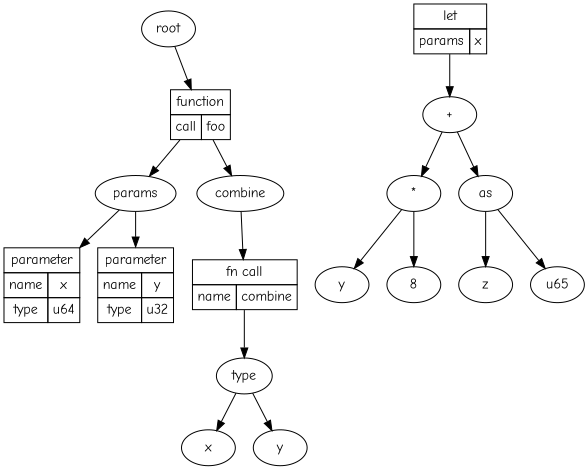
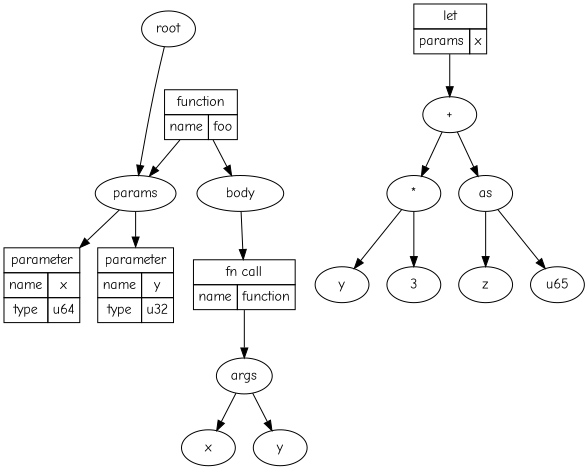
  digraph {
    fontname="Comic Neue"
    node [fontname="Comic Neue"]
    edge [fontname="Comic Neue"]
    n1 [label=y]
    x
-   n3 [label=<         <TABLE BORDER="0" CELLBORDER="1" CELLSPACING="0" CELLPADDING="4">             <TR>                 <TD COLSPAN="2">function</TD>             </TR>             <TR>                 <TD>call</TD>                 <TD>foo</TD>             </TR>         </TABLE>     > margin=0 shape=none]
+   n3 [label=<         <TABLE BORDER="0" CELLBORDER="1" CELLSPACING="0" CELLPADDING="4">             <TR>                 <TD COLSPAN="2">function</TD>             </TR>             <TR>                 <TD>name</TD>                 <TD>foo</TD>             </TR>         </TABLE>     > margin=0 shape=none]
    params
-   body [label=combine]
+   body
    n6 [label=<         <TABLE BORDER="0" CELLBORDER="1" CELLSPACING="0" CELLPADDING="4">             <TR>                 <TD COLSPAN="2">parameter</TD>             </TR>             <TR>                 <TD>name</TD>                 <TD>x</TD>             </TR>             <TR>                 <TD>type</TD>                 <TD>u64</TD>             </TR>         </TABLE>     > margin=0 shape=none]
    n7 [label=<         <TABLE BORDER="0" CELLBORDER="1" CELLSPACING="0" CELLPADDING="4">             <TR>                 <TD COLSPAN="2">parameter</TD>             </TR>             <TR>                 <TD>name</TD>                 <TD>y</TD>             </TR>             <TR>                 <TD>type</TD>                 <TD>u32</TD>             </TR>         </TABLE>     > margin=0 shape=none]
-   n8 [label=<         <TABLE BORDER="0" CELLBORDER="1" CELLSPACING="0" CELLPADDING="4">             <TR>                 <TD COLSPAN="2">fn call</TD>             </TR>             <TR>                 <TD>name</TD>                 <TD>combine</TD>             </TR>         </TABLE>     > margin=0 shape=none]
+   n8 [label=<         <TABLE BORDER="0" CELLBORDER="1" CELLSPACING="0" CELLPADDING="4">             <TR>                 <TD COLSPAN="2">fn call</TD>             </TR>             <TR>                 <TD>name</TD>                 <TD>function</TD>             </TR>         </TABLE>     > margin=0 shape=none]
    n9 [label=<         <TABLE BORDER="0" CELLBORDER="1" CELLSPACING="0" CELLPADDING="4">             <TR>                 <TD COLSPAN="2">let</TD>             </TR>             <TR>                 <TD>params</TD>                 <TD>x</TD>             </TR>         </TABLE>     > margin=0 shape=none]
    "+"
    "*"
    as
-   args [label=type]
+   args
    root
    y
-   3 [label=8]
+   3
    z
    n18 [label=u65]
    subgraph sub_1 {
      rank=same
      rankdir=LR
      n1
      x
    }
    x -> n1 [style=invis]
    n3 -> params
    n3 -> body
    params -> n6
    params -> n7
    body -> n8
    n8 -> args
    n9 -> "+"
    "+" -> "*"
    "+" -> as
    "*" -> y
    "*" -> 3
    as -> z
    as -> n18
    args -> n1
    args -> x
-   root -> n3
+   root -> params
  }
